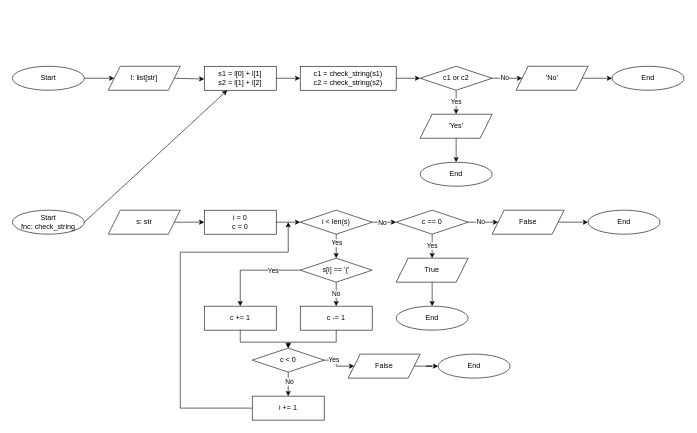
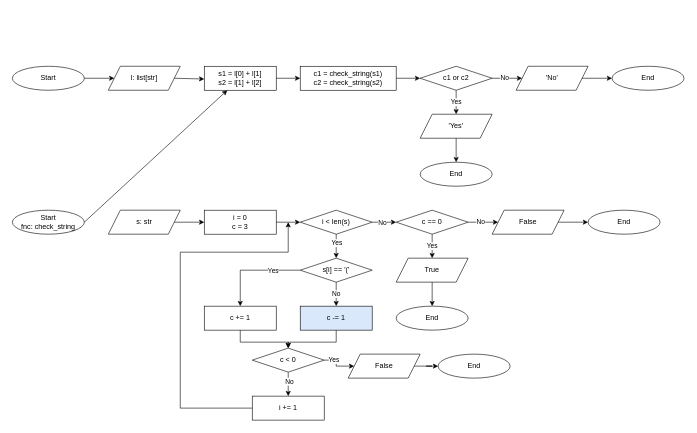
  <mxCell id="0" />
  <mxCell id="1" parent="0" />
  <mxCell id="2" value="" style="edgeStyle=orthogonalEdgeStyle;rounded=0;orthogonalLoop=1;jettySize=auto;html=1;" parent="1" edge="1"><mxGeometry relative="1" as="geometry"><mxPoint x="380" y="20" as="targetPoint" /></mxGeometry></mxCell>
  <mxCell id="3" value="Start" style="ellipse;whiteSpace=wrap;html=1;" parent="1" vertex="1"><mxGeometry x="20" y="110" width="120" height="40" as="geometry" /></mxCell>
  <mxCell id="4" value="l: list[str]" style="shape=parallelogram;perimeter=parallelogramPerimeter;whiteSpace=wrap;html=1;fixedSize=1;" parent="1" vertex="1"><mxGeometry x="180" y="110" width="120" height="40" as="geometry" /></mxCell>
  <mxCell id="5" value="'No'" style="shape=parallelogram;perimeter=parallelogramPerimeter;whiteSpace=wrap;html=1;fixedSize=1;" parent="1" vertex="1"><mxGeometry x="860" y="110" width="120" height="40" as="geometry" /></mxCell>
  <mxCell id="6" value="End" style="ellipse;whiteSpace=wrap;html=1;" parent="1" vertex="1"><mxGeometry x="1020" y="110" width="120" height="40" as="geometry" /></mxCell>
  <mxCell id="7" value="'Yes'" style="shape=parallelogram;perimeter=parallelogramPerimeter;whiteSpace=wrap;html=1;fixedSize=1;" parent="1" vertex="1"><mxGeometry x="700" y="190" width="120" height="40" as="geometry" /></mxCell>
  <mxCell id="8" value="End" style="ellipse;whiteSpace=wrap;html=1;" parent="1" vertex="1"><mxGeometry x="700" y="270" width="120" height="40" as="geometry" /></mxCell>
  <mxCell id="9" value="" style="endArrow=classic;html=1;rounded=0;exitX=1;exitY=0.5;exitDx=0;exitDy=0;entryX=0;entryY=0.5;entryDx=0;entryDy=0;" parent="1" source="3" target="4" edge="1"><mxGeometry width="50" height="50" relative="1" as="geometry"><mxPoint x="190" y="230" as="sourcePoint" /><mxPoint x="240" y="180" as="targetPoint" /></mxGeometry></mxCell>
  <mxCell id="10" value="" style="endArrow=classic;html=1;rounded=0;exitX=1;exitY=0.5;exitDx=0;exitDy=0;entryX=0;entryY=0.5;entryDx=0;entryDy=0;" parent="1" source="4" edge="1"><mxGeometry width="50" height="50" relative="1" as="geometry"><mxPoint x="150" y="140" as="sourcePoint" /><mxPoint x="340" y="131.25" as="targetPoint" /></mxGeometry></mxCell>
  <mxCell id="11" value="" style="endArrow=classic;html=1;rounded=0;exitX=1;exitY=0.5;exitDx=0;exitDy=0;entryX=0;entryY=0.5;entryDx=0;entryDy=0;" parent="1" source="18" target="5" edge="1"><mxGeometry width="50" height="50" relative="1" as="geometry"><mxPoint x="910" y="131.25" as="sourcePoint" /><mxPoint x="840" y="140" as="targetPoint" /></mxGeometry></mxCell>
  <mxCell id="12" value="No" style="edgeLabel;html=1;align=center;verticalAlign=middle;resizable=0;points=[];" parent="11" vertex="1" connectable="0"><mxGeometry x="0.034" y="1" relative="1" as="geometry"><mxPoint x="-6" as="offset" /></mxGeometry></mxCell>
  <mxCell id="13" value="Yes" style="endArrow=classic;html=1;rounded=0;exitX=0.5;exitY=1;exitDx=0;exitDy=0;entryX=0.5;entryY=0;entryDx=0;entryDy=0;" parent="1" source="18" target="7" edge="1"><mxGeometry width="50" height="50" relative="1" as="geometry"><mxPoint x="850" y="170" as="sourcePoint" /><mxPoint x="835" y="202.5" as="targetPoint" /></mxGeometry></mxCell>
  <mxCell id="14" value="" style="endArrow=classic;html=1;rounded=0;entryX=0;entryY=0.5;entryDx=0;entryDy=0;exitX=1;exitY=0.5;exitDx=0;exitDy=0;" parent="1" source="5" target="6" edge="1"><mxGeometry width="50" height="50" relative="1" as="geometry"><mxPoint x="1010" y="130" as="sourcePoint" /><mxPoint x="590" y="140" as="targetPoint" /></mxGeometry></mxCell>
  <mxCell id="15" value="" style="endArrow=classic;html=1;rounded=0;entryX=0.5;entryY=0;entryDx=0;entryDy=0;exitX=0.5;exitY=1;exitDx=0;exitDy=0;" parent="1" source="7" target="8" edge="1"><mxGeometry width="50" height="50" relative="1" as="geometry"><mxPoint x="1095" y="85" as="sourcePoint" /><mxPoint x="1145" y="85" as="targetPoint" /></mxGeometry></mxCell>
  <mxCell id="16" value="c1 = check_string(s1)&lt;div&gt;c2 = check_string(s2)&lt;/div&gt;" style="rounded=0;whiteSpace=wrap;html=1;" parent="1" vertex="1"><mxGeometry x="500" y="110" width="160" height="40" as="geometry" /></mxCell>
  <mxCell id="17" value="s1 = l[0] + l[1]&lt;div&gt;s2 = l[1] + l[2]&lt;/div&gt;" style="rounded=0;whiteSpace=wrap;html=1;" parent="1" vertex="1"><mxGeometry x="340" y="110" width="120" height="40" as="geometry" /></mxCell>
  <mxCell id="18" value="c1 or c2" style="rhombus;whiteSpace=wrap;html=1;" parent="1" vertex="1"><mxGeometry x="700" y="110" width="120" height="40" as="geometry" /></mxCell>
  <mxCell id="19" value="" style="endArrow=classic;html=1;rounded=0;entryX=0;entryY=0.5;entryDx=0;entryDy=0;exitX=1;exitY=0.5;exitDx=0;exitDy=0;" parent="1" source="16" target="18" edge="1"><mxGeometry width="50" height="50" relative="1" as="geometry"><mxPoint x="770" y="240" as="sourcePoint" /><mxPoint x="770" y="275" as="targetPoint" /></mxGeometry></mxCell>
  <mxCell id="20" value="" style="endArrow=classic;html=1;rounded=0;exitX=1;exitY=0.5;exitDx=0;exitDy=0;entryX=0;entryY=0.5;entryDx=0;entryDy=0;" parent="1" source="17" target="16" edge="1"><mxGeometry width="50" height="50" relative="1" as="geometry"><mxPoint x="670" y="140" as="sourcePoint" /><mxPoint x="490" y="160" as="targetPoint" /></mxGeometry></mxCell>
  <mxCell id="21" value="Start&lt;div&gt;fnc: check_string&lt;/div&gt;" style="ellipse;whiteSpace=wrap;html=1;" parent="1" vertex="1"><mxGeometry x="20" y="350" width="120" height="40" as="geometry" /></mxCell>
  <mxCell id="22" value="s: str" style="shape=parallelogram;perimeter=parallelogramPerimeter;whiteSpace=wrap;html=1;fixedSize=1;" parent="1" vertex="1"><mxGeometry x="180" y="350" width="120" height="40" as="geometry" /></mxCell>
- <mxCell id="23" value="i = 0&lt;div&gt;c = 0&lt;/div&gt;" style="rounded=0;whiteSpace=wrap;html=1;" parent="1" vertex="1"><mxGeometry x="340" y="350" width="120" height="40" as="geometry" /></mxCell>
+ <mxCell id="23" value="i = 0&lt;div&gt;c = 3&lt;/div&gt;" style="rounded=0;whiteSpace=wrap;html=1;" parent="1" vertex="1"><mxGeometry x="340" y="350" width="120" height="40" as="geometry" /></mxCell>
  <mxCell id="24" value="i &amp;lt; len(s)" style="rhombus;whiteSpace=wrap;html=1;" parent="1" vertex="1"><mxGeometry x="500" y="350" width="120" height="40" as="geometry" /></mxCell>
  <mxCell id="25" value="False" style="shape=parallelogram;perimeter=parallelogramPerimeter;whiteSpace=wrap;html=1;fixedSize=1;" parent="1" vertex="1"><mxGeometry x="820" y="350" width="120" height="40" as="geometry" /></mxCell>
  <mxCell id="26" value="End" style="ellipse;whiteSpace=wrap;html=1;" parent="1" vertex="1"><mxGeometry x="980" y="350" width="120" height="40" as="geometry" /></mxCell>
  <mxCell id="27" value="True" style="shape=parallelogram;perimeter=parallelogramPerimeter;whiteSpace=wrap;html=1;fixedSize=1;" parent="1" vertex="1"><mxGeometry x="660" y="430" width="120" height="40" as="geometry" /></mxCell>
  <mxCell id="28" value="End" style="ellipse;whiteSpace=wrap;html=1;" parent="1" vertex="1"><mxGeometry x="660" y="510" width="120" height="40" as="geometry" /></mxCell>
  <mxCell id="29" value="" style="endArrow=classic;html=1;rounded=0;exitX=1;exitY=0.5;exitDx=0;exitDy=0;entryX=0;entryY=0.5;entryDx=0;entryDy=0;" parent="1" source="34" target="25" edge="1"><mxGeometry width="50" height="50" relative="1" as="geometry"><mxPoint x="870" y="371.25" as="sourcePoint" /><mxPoint x="800" y="380" as="targetPoint" /></mxGeometry></mxCell>
  <mxCell id="30" value="No" style="edgeLabel;html=1;align=center;verticalAlign=middle;resizable=0;points=[];" parent="29" vertex="1" connectable="0"><mxGeometry x="0.034" y="1" relative="1" as="geometry"><mxPoint x="-6" as="offset" /></mxGeometry></mxCell>
  <mxCell id="31" value="Yes" style="endArrow=classic;html=1;rounded=0;exitX=0.5;exitY=1;exitDx=0;exitDy=0;entryX=0.5;entryY=0;entryDx=0;entryDy=0;" parent="1" source="34" target="27" edge="1"><mxGeometry width="50" height="50" relative="1" as="geometry"><mxPoint x="810" y="410" as="sourcePoint" /><mxPoint x="795" y="442.5" as="targetPoint" /></mxGeometry></mxCell>
  <mxCell id="32" value="" style="endArrow=classic;html=1;rounded=0;entryX=0;entryY=0.5;entryDx=0;entryDy=0;exitX=1;exitY=0.5;exitDx=0;exitDy=0;" parent="1" source="25" target="26" edge="1"><mxGeometry width="50" height="50" relative="1" as="geometry"><mxPoint x="970" y="370" as="sourcePoint" /><mxPoint x="550" y="380" as="targetPoint" /></mxGeometry></mxCell>
  <mxCell id="33" value="" style="endArrow=classic;html=1;rounded=0;entryX=0.5;entryY=0;entryDx=0;entryDy=0;exitX=0.5;exitY=1;exitDx=0;exitDy=0;" parent="1" source="27" target="28" edge="1"><mxGeometry width="50" height="50" relative="1" as="geometry"><mxPoint x="1055" y="325" as="sourcePoint" /><mxPoint x="1105" y="325" as="targetPoint" /></mxGeometry></mxCell>
  <mxCell id="34" value="c == 0" style="rhombus;whiteSpace=wrap;html=1;" parent="1" vertex="1"><mxGeometry x="660" y="350" width="120" height="40" as="geometry" /></mxCell>
  <mxCell id="35" value="" style="endArrow=classic;html=1;rounded=0;entryX=0;entryY=0.5;entryDx=0;entryDy=0;exitX=1;exitY=0.5;exitDx=0;exitDy=0;" parent="1" source="24" target="34" edge="1"><mxGeometry width="50" height="50" relative="1" as="geometry"><mxPoint x="630" y="400" as="sourcePoint" /><mxPoint x="730" y="515" as="targetPoint" /></mxGeometry></mxCell>
  <mxCell id="36" value="No" style="edgeLabel;html=1;align=center;verticalAlign=middle;resizable=0;points=[];" parent="35" vertex="1" connectable="0"><mxGeometry x="-0.2" y="-1" relative="1" as="geometry"><mxPoint as="offset" /></mxGeometry></mxCell>
  <mxCell id="37" value="" style="endArrow=classic;html=1;rounded=0;exitX=1;exitY=0.5;exitDx=0;exitDy=0;" parent="1" source="23" edge="1"><mxGeometry width="50" height="50" relative="1" as="geometry"><mxPoint x="630" y="380" as="sourcePoint" /><mxPoint x="500" y="370" as="targetPoint" /></mxGeometry></mxCell>
  <mxCell id="38" value="" style="endArrow=classic;html=1;rounded=0;exitX=1;exitY=0.5;exitDx=0;exitDy=0;" parent="1" source="22" edge="1"><mxGeometry width="50" height="50" relative="1" as="geometry"><mxPoint x="470" y="380" as="sourcePoint" /><mxPoint x="340" y="370" as="targetPoint" /></mxGeometry></mxCell>
  <mxCell id="39" value="" style="endArrow=classic;html=1;rounded=0;exitX=1;exitY=0.5;exitDx=0;exitDy=0;" parent="1" source="21" target="17" edge="1"><mxGeometry width="50" height="50" relative="1" as="geometry"><mxPoint x="300" y="380" as="sourcePoint" /><mxPoint x="350" y="380" as="targetPoint" /></mxGeometry></mxCell>
  <mxCell id="40" value="s[i] == '('" style="rhombus;whiteSpace=wrap;html=1;" parent="1" vertex="1"><mxGeometry x="500" y="430" width="120" height="40" as="geometry" /></mxCell>
  <mxCell id="41" value="" style="endArrow=classic;html=1;rounded=0;exitX=0.5;exitY=1;exitDx=0;exitDy=0;entryX=0.5;entryY=0;entryDx=0;entryDy=0;" parent="1" source="24" target="40" edge="1"><mxGeometry width="50" height="50" relative="1" as="geometry"><mxPoint x="470" y="380" as="sourcePoint" /><mxPoint x="510" y="380" as="targetPoint" /></mxGeometry></mxCell>
  <mxCell id="42" value="Yes" style="edgeLabel;html=1;align=center;verticalAlign=middle;resizable=0;points=[];" parent="41" vertex="1" connectable="0"><mxGeometry x="-0.448" y="2" relative="1" as="geometry"><mxPoint x="-2" y="3" as="offset" /></mxGeometry></mxCell>
- <mxCell id="43" value="c -= 1" style="rounded=0;whiteSpace=wrap;html=1;" parent="1" vertex="1"><mxGeometry x="500" y="510" width="120" height="40" as="geometry" /></mxCell>
+ <mxCell id="43" value="c -= 1" style="rounded=0;whiteSpace=wrap;html=1;fillColor=#dae8fc;" parent="1" vertex="1"><mxGeometry x="500" y="510" width="120" height="40" as="geometry" /></mxCell>
  <mxCell id="44" value="c += 1" style="rounded=0;whiteSpace=wrap;html=1;" parent="1" vertex="1"><mxGeometry x="340" y="510" width="120" height="40" as="geometry" /></mxCell>
  <mxCell id="45" value="i += 1" style="rounded=0;whiteSpace=wrap;html=1;" parent="1" vertex="1"><mxGeometry x="420" y="660" width="120" height="40" as="geometry" /></mxCell>
  <mxCell id="46" value="" style="endArrow=classic;html=1;rounded=0;exitX=0;exitY=0.5;exitDx=0;exitDy=0;entryX=0.5;entryY=0;entryDx=0;entryDy=0;" parent="1" source="40" target="44" edge="1"><mxGeometry width="50" height="50" relative="1" as="geometry"><mxPoint x="570" y="400" as="sourcePoint" /><mxPoint x="570" y="440" as="targetPoint" /><Array as="points"><mxPoint x="400" y="450" /></Array></mxGeometry></mxCell>
  <mxCell id="47" value="Yes" style="edgeLabel;html=1;align=center;verticalAlign=middle;resizable=0;points=[];" parent="46" vertex="1" connectable="0"><mxGeometry x="-0.448" y="2" relative="1" as="geometry"><mxPoint x="-2" y="-2" as="offset" /></mxGeometry></mxCell>
  <mxCell id="48" value="No" style="endArrow=classic;html=1;rounded=0;exitX=0.5;exitY=1;exitDx=0;exitDy=0;" parent="1" source="40" edge="1"><mxGeometry width="50" height="50" relative="1" as="geometry"><mxPoint x="559.71" y="480" as="sourcePoint" /><mxPoint x="560" y="510" as="targetPoint" /></mxGeometry></mxCell>
  <mxCell id="49" value="" style="endArrow=classic;html=1;rounded=0;exitX=0;exitY=0.5;exitDx=0;exitDy=0;" parent="1" source="45" edge="1"><mxGeometry width="50" height="50" relative="1" as="geometry"><mxPoint x="300" y="610" as="sourcePoint" /><mxPoint x="480" y="370" as="targetPoint" /><Array as="points"><mxPoint x="300" y="680" /><mxPoint x="300" y="420" /><mxPoint x="480" y="420" /></Array></mxGeometry></mxCell>
  <mxCell id="50" value="" style="endArrow=classic;html=1;rounded=0;exitX=0.5;exitY=1;exitDx=0;exitDy=0;entryX=0.5;entryY=0;entryDx=0;entryDy=0;" parent="1" source="43" target="56" edge="1"><mxGeometry width="50" height="50" relative="1" as="geometry"><mxPoint x="730" y="480" as="sourcePoint" /><mxPoint x="480" y="610" as="targetPoint" /><Array as="points"><mxPoint x="560" y="570" /><mxPoint x="480" y="570" /></Array></mxGeometry></mxCell>
  <mxCell id="51" value="" style="endArrow=classic;html=1;rounded=0;exitX=0.5;exitY=1;exitDx=0;exitDy=0;entryX=0.5;entryY=0;entryDx=0;entryDy=0;" parent="1" source="44" target="56" edge="1"><mxGeometry width="50" height="50" relative="1" as="geometry"><mxPoint x="570" y="560" as="sourcePoint" /><mxPoint x="480" y="600" as="targetPoint" /><Array as="points"><mxPoint x="400" y="570" /><mxPoint x="480" y="570" /></Array></mxGeometry></mxCell>
  <mxCell id="52" style="edgeStyle=orthogonalEdgeStyle;rounded=0;orthogonalLoop=1;jettySize=auto;html=1;exitX=1;exitY=0.5;exitDx=0;exitDy=0;entryX=0;entryY=0.5;entryDx=0;entryDy=0;" edge="1" parent="1" source="56" target="58"><mxGeometry relative="1" as="geometry" /></mxCell>
  <mxCell id="53" value="Yes" style="edgeLabel;html=1;align=center;verticalAlign=middle;resizable=0;points=[];" vertex="1" connectable="0" parent="52"><mxGeometry x="-0.509" y="1" relative="1" as="geometry"><mxPoint as="offset" /></mxGeometry></mxCell>
  <mxCell id="54" style="edgeStyle=orthogonalEdgeStyle;rounded=0;orthogonalLoop=1;jettySize=auto;html=1;exitX=0.5;exitY=1;exitDx=0;exitDy=0;entryX=0.5;entryY=0;entryDx=0;entryDy=0;" edge="1" parent="1" source="56" target="45"><mxGeometry relative="1" as="geometry" /></mxCell>
  <mxCell id="55" value="No" style="edgeLabel;html=1;align=center;verticalAlign=middle;resizable=0;points=[];" vertex="1" connectable="0" parent="54"><mxGeometry x="-0.264" y="1" relative="1" as="geometry"><mxPoint as="offset" /></mxGeometry></mxCell>
  <mxCell id="56" value="c &amp;lt; 0" style="rhombus;whiteSpace=wrap;html=1;" vertex="1" parent="1"><mxGeometry x="420" y="580" width="120" height="40" as="geometry" /></mxCell>
  <mxCell id="57" style="edgeStyle=orthogonalEdgeStyle;rounded=0;orthogonalLoop=1;jettySize=auto;html=1;exitX=1;exitY=0.5;exitDx=0;exitDy=0;entryX=0;entryY=0.5;entryDx=0;entryDy=0;" edge="1" parent="1" source="58" target="59"><mxGeometry relative="1" as="geometry" /></mxCell>
  <mxCell id="58" value="False" style="shape=parallelogram;perimeter=parallelogramPerimeter;whiteSpace=wrap;html=1;fixedSize=1;" vertex="1" parent="1"><mxGeometry x="580" y="590" width="120" height="40" as="geometry" /></mxCell>
  <mxCell id="59" value="End" style="ellipse;whiteSpace=wrap;html=1;" vertex="1" parent="1"><mxGeometry x="730" y="590" width="120" height="40" as="geometry" /></mxCell>
